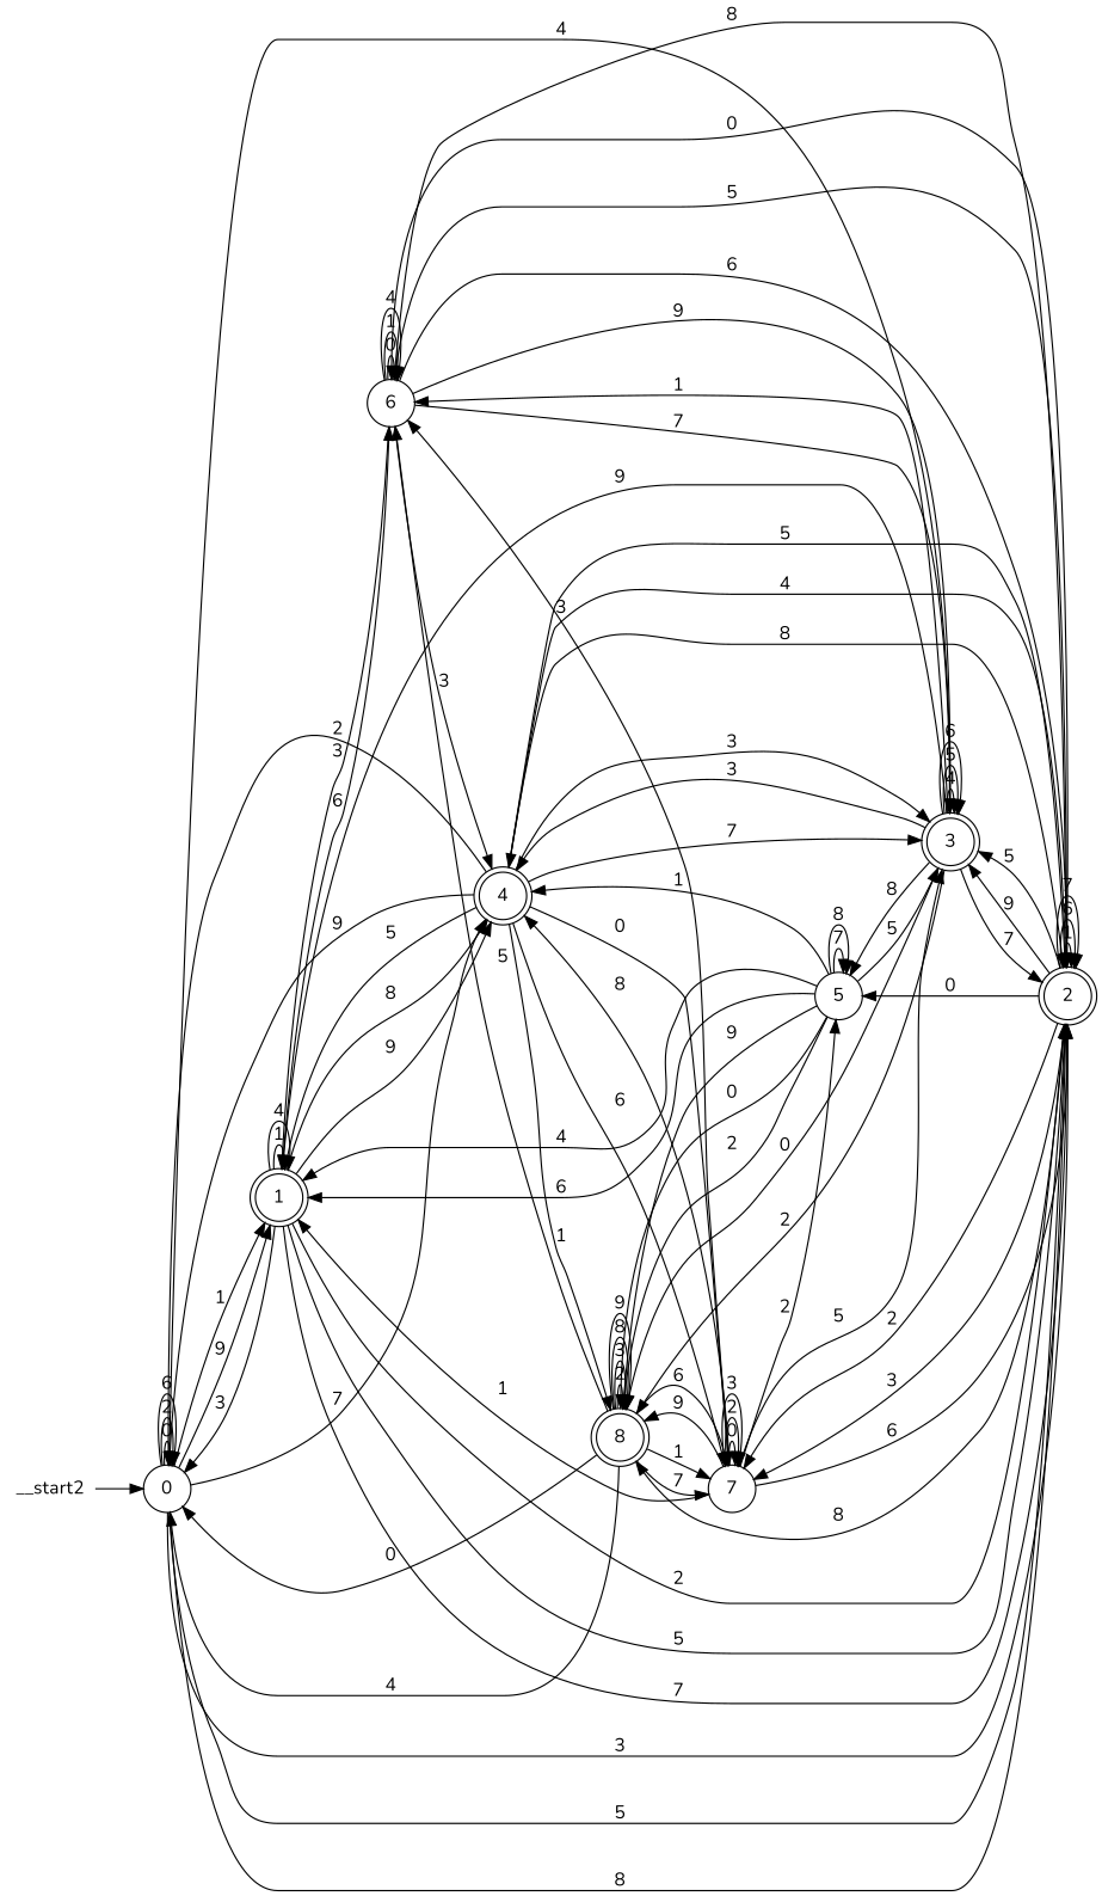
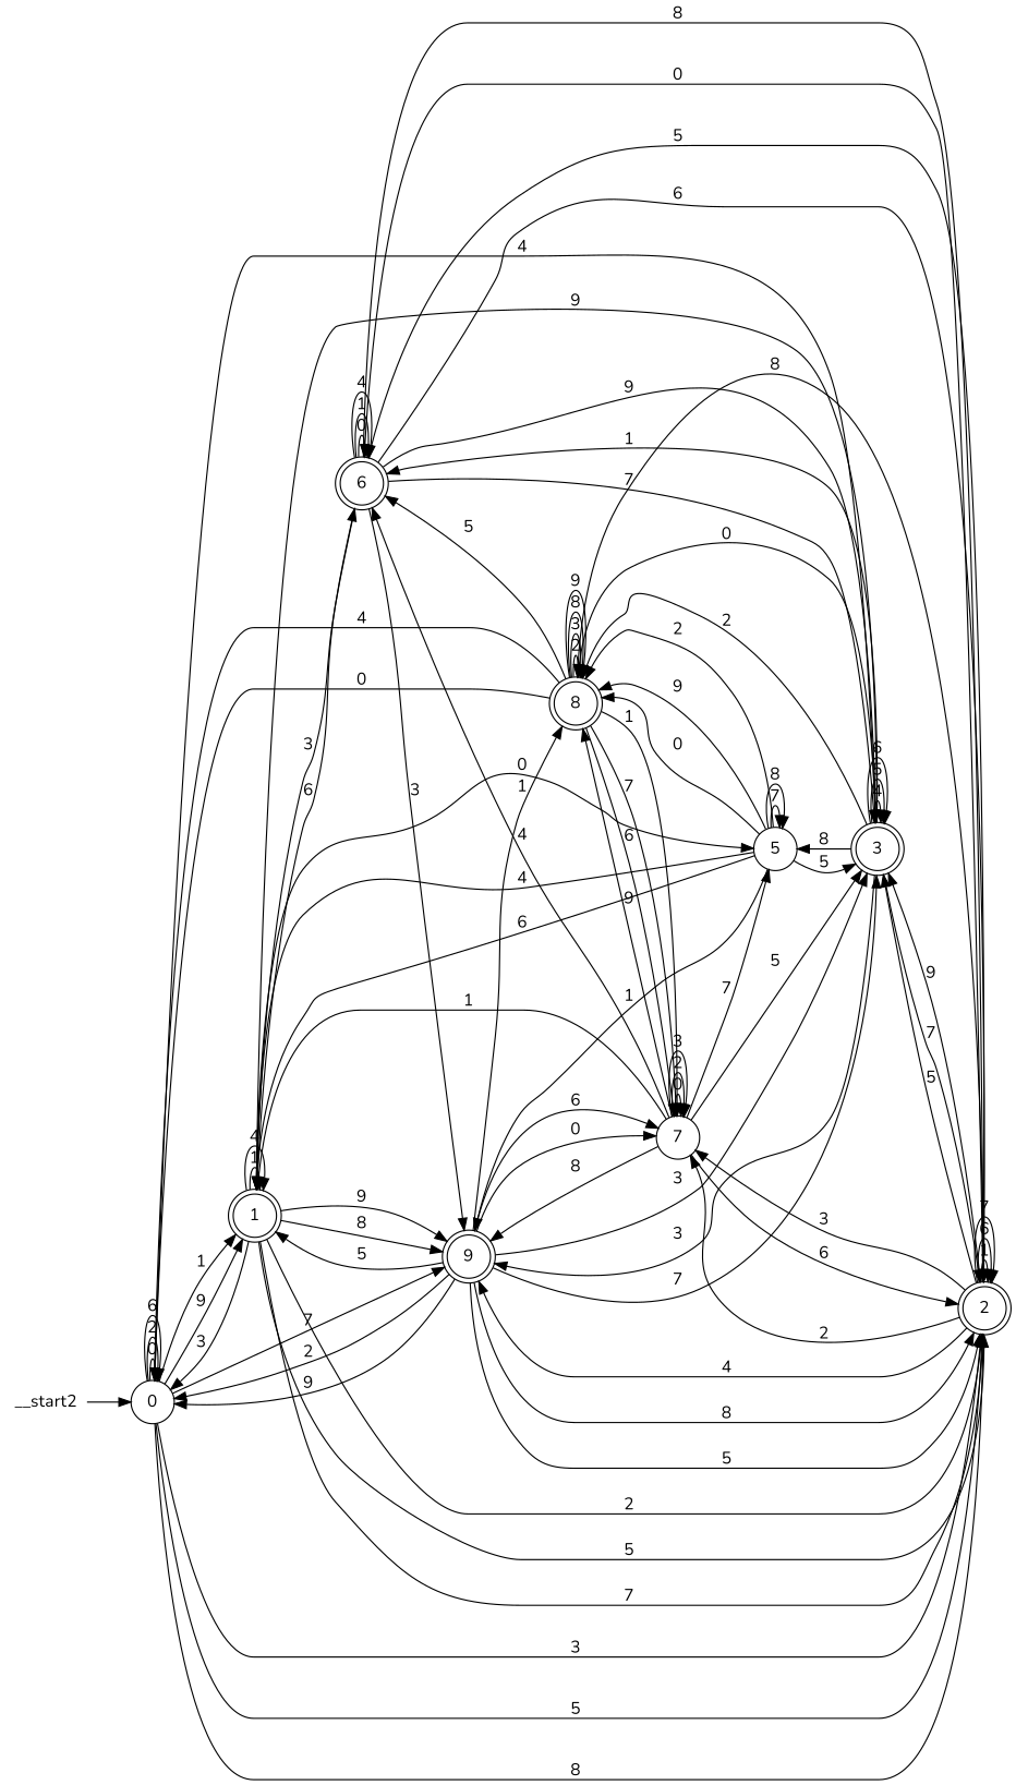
  digraph {
    fontname=Nunito
    rankdir=LR
    node [fontname=Nunito shape=doublecircle]
    edge [fontname=Nunito]
    n1 [label=0 shape=circle]
    n2 [label=1]
    n3 [label=2]
    n4 [label=3]
-   n5 [label=4]
+   n5 [label=9]
    n6 [label=5 shape=circle]
-   n7 [label=6 shape=circle]
+   n7 [label=6]
    n8 [label=7 shape=circle]
    n9 [label=8]
    n10 [height=0 label=__start2 shape=none width=0]
    n1 -> n1 [label=0]
    n1 -> n1 [label=2]
    n1 -> n1 [label=6]
    n1 -> n2 [label=1]
    n1 -> n2 [label=9]
    n1 -> n3 [label=3]
    n1 -> n3 [label=5]
    n1 -> n3 [label=8]
    n1 -> n4 [label=4]
    n1 -> n5 [label=7]
    n2 -> n1 [label=3]
    n2 -> n2 [label=1]
    n2 -> n2 [label=4]
    n2 -> n3 [label=2]
    n2 -> n3 [label=5]
    n2 -> n3 [label=7]
    n2 -> n5 [label=8]
    n2 -> n5 [label=9]
-   n3 -> n6 [label=0]
+   n2 -> n6 [label=0]
    n2 -> n7 [label=6]
    n3 -> n3 [label=1]
    n3 -> n3 [label=6]
    n3 -> n3 [label=7]
    n3 -> n4 [label=5]
    n3 -> n4 [label=9]
    n3 -> n5 [label=4]
    n3 -> n7 [label=0]
    n3 -> n8 [label=2]
    n3 -> n8 [label=3]
    n3 -> n9 [label=8]
    n4 -> n2 [label=9]
    n4 -> n3 [label=7]
    n4 -> n4 [label=4]
    n4 -> n4 [label=5]
    n4 -> n4 [label=6]
    n4 -> n5 [label=3]
    n4 -> n6 [label=8]
    n4 -> n7 [label=1]
    n4 -> n9 [label=0]
    n4 -> n9 [label=2]
    n5 -> n1 [label=2]
    n5 -> n1 [label=9]
    n5 -> n2 [label=5]
    n5 -> n3 [label=5]
    n5 -> n3 [label=8]
    n5 -> n4 [label=3]
    n5 -> n4 [label=7]
    n5 -> n8 [label=0]
    n5 -> n8 [label=6]
    n5 -> n9 [label=1]
    n6 -> n2 [label=4]
    n6 -> n2 [label=6]
    n6 -> n4 [label=5]
    n6 -> n5 [label=1]
    n6 -> n6 [label=7]
    n6 -> n6 [label=8]
    n6 -> n9 [label=0]
    n6 -> n9 [label=2]
    n6 -> n9 [label=9]
    n7 -> n2 [label=3]
    n7 -> n3 [label=5]
    n7 -> n3 [label=6]
    n7 -> n3 [label=8]
    n7 -> n4 [label=7]
    n7 -> n4 [label=9]
    n7 -> n5 [label=3]
    n7 -> n7 [label=0]
    n7 -> n7 [label=1]
    n7 -> n7 [label=4]
    n8 -> n2 [label=1]
    n8 -> n3 [label=6]
    n8 -> n4 [label=5]
    n8 -> n5 [label=8]
-   n8 -> n6 [label=2]
-   n8 -> n7 [label=3]
+   n8 -> n6 [label=7]
+   n8 -> n7 [label=4]
    n8 -> n8 [label=0]
    n8 -> n8 [label=2]
    n8 -> n8 [label=3]
    n8 -> n9 [label=9]
    n9 -> n1 [label=0]
    n9 -> n1 [label=4]
    n9 -> n7 [label=5]
    n9 -> n8 [label=1]
    n9 -> n8 [label=6]
    n9 -> n8 [label=7]
    n9 -> n9 [label=2]
    n9 -> n9 [label=3]
    n9 -> n9 [label=8]
    n9 -> n9 [label=9]
    n10 -> n1
  }
